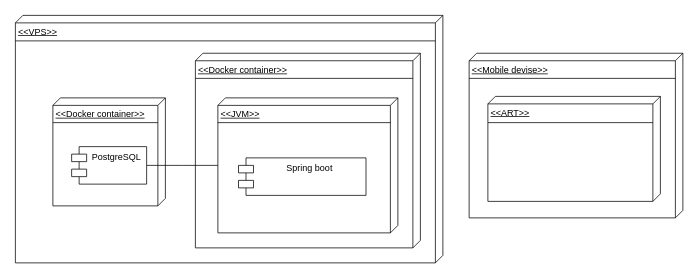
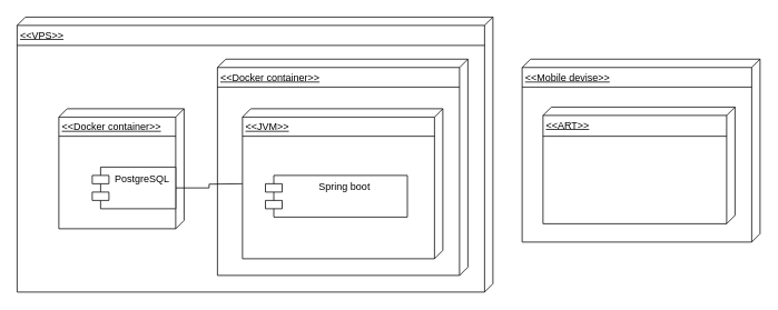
  <mxCell id="0" />
  <mxCell id="1" parent="0" />
  <mxCell id="2" value="&amp;lt;&amp;lt;Mobile devise&amp;gt;&amp;gt;" style="verticalAlign=top;align=left;spacingTop=8;spacingLeft=2;spacingRight=12;shape=cube;size=10;direction=south;fontStyle=4;html=1;whiteSpace=wrap;" vertex="1" parent="1"><mxGeometry x="625" y="70.5" width="285" height="219.5" as="geometry" /></mxCell>
  <mxCell id="3" value="&amp;lt;&amp;lt;VPS&amp;gt;&amp;gt;" style="verticalAlign=top;align=left;spacingTop=8;spacingLeft=2;spacingRight=12;shape=cube;size=10;direction=south;fontStyle=4;html=1;whiteSpace=wrap;" parent="1" vertex="1"><mxGeometry x="20" y="20" width="570" height="330" as="geometry" /></mxCell>
  <mxCell id="4" value="&amp;lt;&amp;lt;ART&amp;gt;&amp;gt;" style="verticalAlign=top;align=left;spacingTop=8;spacingLeft=2;spacingRight=12;shape=cube;size=10;direction=south;fontStyle=4;html=1;whiteSpace=wrap;" parent="1" vertex="1"><mxGeometry x="650" y="128" width="230" height="140" as="geometry" /></mxCell>
  <mxCell id="5" value="" style="line;strokeWidth=1;fillColor=none;align=left;verticalAlign=middle;spacingTop=-1;spacingLeft=3;spacingRight=3;rotatable=0;labelPosition=right;points=[];portConstraint=eastwest;strokeColor=inherit;" parent="1" vertex="1"><mxGeometry x="650" y="159" width="220" height="8" as="geometry" /></mxCell>
  <mxCell id="6" value="&amp;lt;&amp;lt;Docker container&amp;gt;&amp;gt;" style="verticalAlign=top;align=left;spacingTop=8;spacingLeft=2;spacingRight=12;shape=cube;size=10;direction=south;fontStyle=4;html=1;whiteSpace=wrap;" parent="1" vertex="1"><mxGeometry x="70" y="130" width="150" height="144" as="geometry" /></mxCell>
  <mxCell id="7" value="&amp;lt;&amp;lt;Docker container&amp;gt;&amp;gt;" style="verticalAlign=top;align=left;spacingTop=8;spacingLeft=2;spacingRight=12;shape=cube;size=10;direction=south;fontStyle=4;html=1;whiteSpace=wrap;" parent="1" vertex="1"><mxGeometry x="260" y="70.5" width="300" height="259.5" as="geometry" /></mxCell>
  <mxCell id="8" value="&amp;lt;&amp;lt;JVM&amp;gt;&amp;gt;" style="verticalAlign=top;align=left;spacingTop=8;spacingLeft=2;spacingRight=12;shape=cube;size=10;direction=south;fontStyle=4;html=1;whiteSpace=wrap;" parent="1" vertex="1"><mxGeometry x="290" y="130" width="240" height="180" as="geometry" /></mxCell>
  <mxCell id="9" value="" style="line;strokeWidth=1;fillColor=none;align=left;verticalAlign=middle;spacingTop=-1;spacingLeft=3;spacingRight=3;rotatable=0;labelPosition=right;points=[];portConstraint=eastwest;strokeColor=inherit;" parent="1" vertex="1"><mxGeometry x="290" y="159" width="230" height="8" as="geometry" /></mxCell>
  <mxCell id="10" value="" style="line;strokeWidth=1;fillColor=none;align=left;verticalAlign=middle;spacingTop=-1;spacingLeft=3;spacingRight=3;rotatable=0;labelPosition=right;points=[];portConstraint=eastwest;strokeColor=inherit;" parent="1" vertex="1"><mxGeometry x="70" y="159" width="140" height="8" as="geometry" /></mxCell>
  <mxCell id="11" value="" style="line;strokeWidth=1;fillColor=none;align=left;verticalAlign=middle;spacingTop=-1;spacingLeft=3;spacingRight=3;rotatable=0;labelPosition=right;points=[];portConstraint=eastwest;strokeColor=inherit;" parent="1" vertex="1"><mxGeometry x="260" y="100" width="290" height="8" as="geometry" /></mxCell>
  <mxCell id="12" value="" style="line;strokeWidth=1;fillColor=none;align=left;verticalAlign=middle;spacingTop=-1;spacingLeft=3;spacingRight=3;rotatable=0;labelPosition=right;points=[];portConstraint=eastwest;strokeColor=inherit;" parent="1" vertex="1"><mxGeometry x="20" y="50" width="560" height="8" as="geometry" /></mxCell>
  <mxCell id="13" style="edgeStyle=orthogonalEdgeStyle;rounded=0;orthogonalLoop=1;jettySize=auto;html=1;endArrow=none;endFill=0;exitX=1;exitY=0.5;exitDx=0;exitDy=0;" parent="1" source="15" edge="1"><mxGeometry relative="1" as="geometry"><mxPoint x="120" y="203" as="sourcePoint" /><mxPoint x="290" y="220" as="targetPoint" /></mxGeometry></mxCell>
  <mxCell id="14" value="Spring boot" style="shape=module;align=left;spacingLeft=20;align=center;verticalAlign=top;" parent="1" vertex="1"><mxGeometry x="317.5" y="210" width="170" height="50" as="geometry" /></mxCell>
- <mxCell id="15" value="PostgreSQL" style="shape=module;align=left;spacingLeft=20;align=center;verticalAlign=top;" parent="1" vertex="1"><mxGeometry x="95" y="195" width="100" height="50" as="geometry" /></mxCell>
+ <mxCell id="15" value="PostgreSQL" style="shape=module;align=left;spacingLeft=20;align=center;verticalAlign=top;" parent="1" vertex="1"><mxGeometry x="110" y="200" width="100" height="50" as="geometry" /></mxCell>
  <mxCell id="16" value="" style="line;strokeWidth=1;fillColor=none;align=left;verticalAlign=middle;spacingTop=-1;spacingLeft=3;spacingRight=3;rotatable=0;labelPosition=right;points=[];portConstraint=eastwest;strokeColor=inherit;" vertex="1" parent="1"><mxGeometry x="625" y="100" width="275" height="8" as="geometry" /></mxCell>
